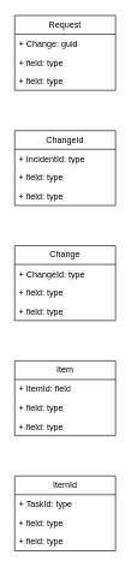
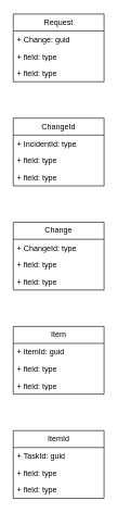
  <mxCell id="0" />
  <mxCell id="1" parent="0" />
  <mxCell id="2" value="Request" style="swimlane;fontStyle=0;childLayout=stackLayout;horizontal=1;startSize=26;fillColor=none;horizontalStack=0;resizeParent=1;resizeParentMax=0;resizeLast=0;collapsible=1;marginBottom=0;whiteSpace=wrap;html=1;" vertex="1" parent="1"><mxGeometry x="20" y="20" width="140" height="104" as="geometry" /></mxCell>
  <mxCell id="3" value="+ Change: guid" style="text;strokeColor=none;fillColor=none;align=left;verticalAlign=top;spacingLeft=4;spacingRight=4;overflow=hidden;rotatable=0;points=[[0,0.5],[1,0.5]];portConstraint=eastwest;whiteSpace=wrap;html=1;" vertex="1" parent="2"><mxGeometry y="26" width="140" height="26" as="geometry" /></mxCell>
  <mxCell id="4" value="+ field: type" style="text;strokeColor=none;fillColor=none;align=left;verticalAlign=top;spacingLeft=4;spacingRight=4;overflow=hidden;rotatable=0;points=[[0,0.5],[1,0.5]];portConstraint=eastwest;whiteSpace=wrap;html=1;" vertex="1" parent="2"><mxGeometry y="52" width="140" height="26" as="geometry" /></mxCell>
  <mxCell id="5" value="+ field: type" style="text;strokeColor=none;fillColor=none;align=left;verticalAlign=top;spacingLeft=4;spacingRight=4;overflow=hidden;rotatable=0;points=[[0,0.5],[1,0.5]];portConstraint=eastwest;whiteSpace=wrap;html=1;" vertex="1" parent="2"><mxGeometry y="78" width="140" height="26" as="geometry" /></mxCell>
  <mxCell id="6" value="ChangeId" style="swimlane;fontStyle=0;childLayout=stackLayout;horizontal=1;startSize=26;fillColor=none;horizontalStack=0;resizeParent=1;resizeParentMax=0;resizeLast=0;collapsible=1;marginBottom=0;whiteSpace=wrap;html=1;" vertex="1" parent="1"><mxGeometry x="20" y="180" width="140" height="104" as="geometry" /></mxCell>
  <mxCell id="7" value="+ IncidentId: type" style="text;strokeColor=none;fillColor=none;align=left;verticalAlign=top;spacingLeft=4;spacingRight=4;overflow=hidden;rotatable=0;points=[[0,0.5],[1,0.5]];portConstraint=eastwest;whiteSpace=wrap;html=1;" vertex="1" parent="6"><mxGeometry y="26" width="140" height="26" as="geometry" /></mxCell>
  <mxCell id="8" value="+ field: type" style="text;strokeColor=none;fillColor=none;align=left;verticalAlign=top;spacingLeft=4;spacingRight=4;overflow=hidden;rotatable=0;points=[[0,0.5],[1,0.5]];portConstraint=eastwest;whiteSpace=wrap;html=1;" vertex="1" parent="6"><mxGeometry y="52" width="140" height="26" as="geometry" /></mxCell>
  <mxCell id="9" value="+ field: type" style="text;strokeColor=none;fillColor=none;align=left;verticalAlign=top;spacingLeft=4;spacingRight=4;overflow=hidden;rotatable=0;points=[[0,0.5],[1,0.5]];portConstraint=eastwest;whiteSpace=wrap;html=1;" vertex="1" parent="6"><mxGeometry y="78" width="140" height="26" as="geometry" /></mxCell>
  <mxCell id="10" value="Change" style="swimlane;fontStyle=0;childLayout=stackLayout;horizontal=1;startSize=26;fillColor=none;horizontalStack=0;resizeParent=1;resizeParentMax=0;resizeLast=0;collapsible=1;marginBottom=0;whiteSpace=wrap;html=1;" vertex="1" parent="1"><mxGeometry x="20" y="340" width="140" height="104" as="geometry" /></mxCell>
  <mxCell id="11" value="+ ChangeId: type" style="text;strokeColor=none;fillColor=none;align=left;verticalAlign=top;spacingLeft=4;spacingRight=4;overflow=hidden;rotatable=0;points=[[0,0.5],[1,0.5]];portConstraint=eastwest;whiteSpace=wrap;html=1;" vertex="1" parent="10"><mxGeometry y="26" width="140" height="26" as="geometry" /></mxCell>
  <mxCell id="12" value="+ field: type" style="text;strokeColor=none;fillColor=none;align=left;verticalAlign=top;spacingLeft=4;spacingRight=4;overflow=hidden;rotatable=0;points=[[0,0.5],[1,0.5]];portConstraint=eastwest;whiteSpace=wrap;html=1;" vertex="1" parent="10"><mxGeometry y="52" width="140" height="26" as="geometry" /></mxCell>
  <mxCell id="13" value="+ field: type" style="text;strokeColor=none;fillColor=none;align=left;verticalAlign=top;spacingLeft=4;spacingRight=4;overflow=hidden;rotatable=0;points=[[0,0.5],[1,0.5]];portConstraint=eastwest;whiteSpace=wrap;html=1;" vertex="1" parent="10"><mxGeometry y="78" width="140" height="26" as="geometry" /></mxCell>
  <mxCell id="14" value="Item" style="swimlane;fontStyle=0;childLayout=stackLayout;horizontal=1;startSize=26;fillColor=none;horizontalStack=0;resizeParent=1;resizeParentMax=0;resizeLast=0;collapsible=1;marginBottom=0;whiteSpace=wrap;html=1;" vertex="1" parent="1"><mxGeometry x="20" y="500" width="140" height="104" as="geometry" /></mxCell>
- <mxCell id="15" value="+ ItemId: field" style="text;strokeColor=none;fillColor=none;align=left;verticalAlign=top;spacingLeft=4;spacingRight=4;overflow=hidden;rotatable=0;points=[[0,0.5],[1,0.5]];portConstraint=eastwest;whiteSpace=wrap;html=1;" vertex="1" parent="14"><mxGeometry y="26" width="140" height="26" as="geometry" /></mxCell>
+ <mxCell id="15" value="+ ItemId: guid" style="text;strokeColor=none;fillColor=none;align=left;verticalAlign=top;spacingLeft=4;spacingRight=4;overflow=hidden;rotatable=0;points=[[0,0.5],[1,0.5]];portConstraint=eastwest;whiteSpace=wrap;html=1;" vertex="1" parent="14"><mxGeometry y="26" width="140" height="26" as="geometry" /></mxCell>
  <mxCell id="16" value="+ field: type" style="text;strokeColor=none;fillColor=none;align=left;verticalAlign=top;spacingLeft=4;spacingRight=4;overflow=hidden;rotatable=0;points=[[0,0.5],[1,0.5]];portConstraint=eastwest;whiteSpace=wrap;html=1;" vertex="1" parent="14"><mxGeometry y="52" width="140" height="26" as="geometry" /></mxCell>
  <mxCell id="17" value="+ field: type" style="text;strokeColor=none;fillColor=none;align=left;verticalAlign=top;spacingLeft=4;spacingRight=4;overflow=hidden;rotatable=0;points=[[0,0.5],[1,0.5]];portConstraint=eastwest;whiteSpace=wrap;html=1;" vertex="1" parent="14"><mxGeometry y="78" width="140" height="26" as="geometry" /></mxCell>
  <mxCell id="18" value="ItemId" style="swimlane;fontStyle=0;childLayout=stackLayout;horizontal=1;startSize=26;fillColor=none;horizontalStack=0;resizeParent=1;resizeParentMax=0;resizeLast=0;collapsible=1;marginBottom=0;whiteSpace=wrap;html=1;" vertex="1" parent="1"><mxGeometry x="20" y="660" width="140" height="104" as="geometry" /></mxCell>
- <mxCell id="19" value="+ TaskId: type" style="text;strokeColor=none;fillColor=none;align=left;verticalAlign=top;spacingLeft=4;spacingRight=4;overflow=hidden;rotatable=0;points=[[0,0.5],[1,0.5]];portConstraint=eastwest;whiteSpace=wrap;html=1;" vertex="1" parent="18"><mxGeometry y="26" width="140" height="26" as="geometry" /></mxCell>
+ <mxCell id="19" value="+ TaskId: guid" style="text;strokeColor=none;fillColor=none;align=left;verticalAlign=top;spacingLeft=4;spacingRight=4;overflow=hidden;rotatable=0;points=[[0,0.5],[1,0.5]];portConstraint=eastwest;whiteSpace=wrap;html=1;" vertex="1" parent="18"><mxGeometry y="26" width="140" height="26" as="geometry" /></mxCell>
  <mxCell id="20" value="+ field: type" style="text;strokeColor=none;fillColor=none;align=left;verticalAlign=top;spacingLeft=4;spacingRight=4;overflow=hidden;rotatable=0;points=[[0,0.5],[1,0.5]];portConstraint=eastwest;whiteSpace=wrap;html=1;" vertex="1" parent="18"><mxGeometry y="52" width="140" height="26" as="geometry" /></mxCell>
  <mxCell id="21" value="+ field: type" style="text;strokeColor=none;fillColor=none;align=left;verticalAlign=top;spacingLeft=4;spacingRight=4;overflow=hidden;rotatable=0;points=[[0,0.5],[1,0.5]];portConstraint=eastwest;whiteSpace=wrap;html=1;" vertex="1" parent="18"><mxGeometry y="78" width="140" height="26" as="geometry" /></mxCell>
